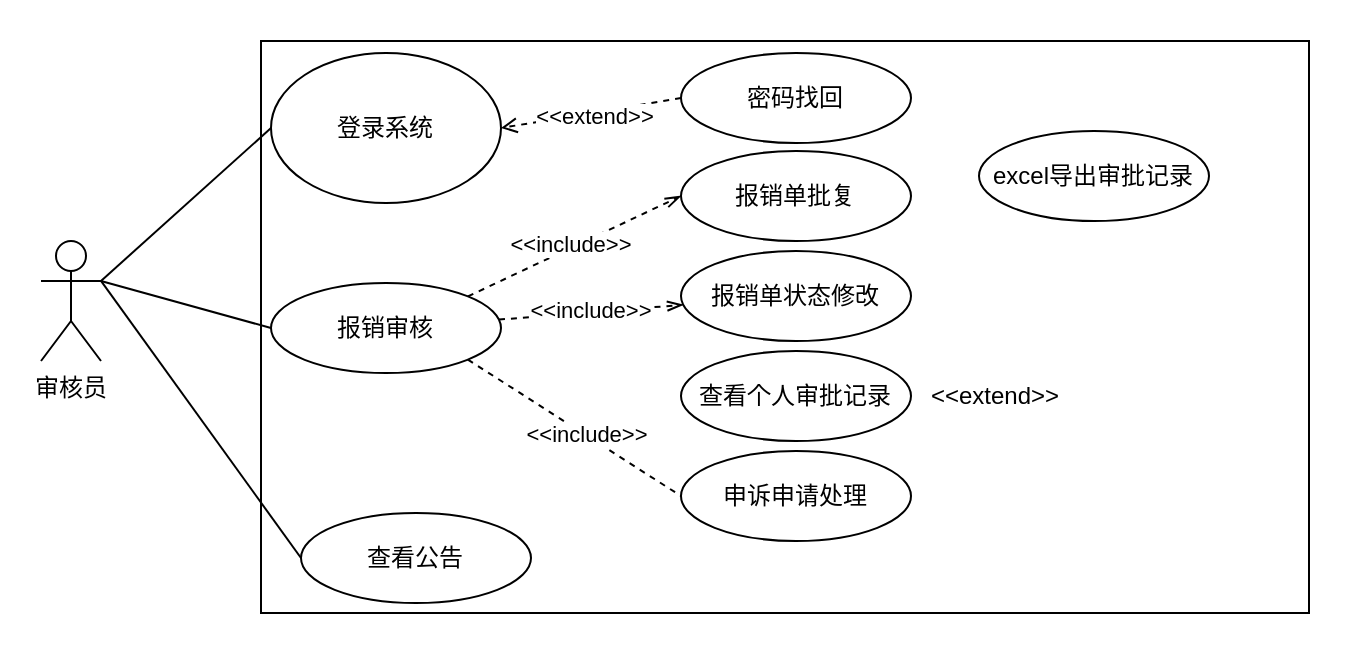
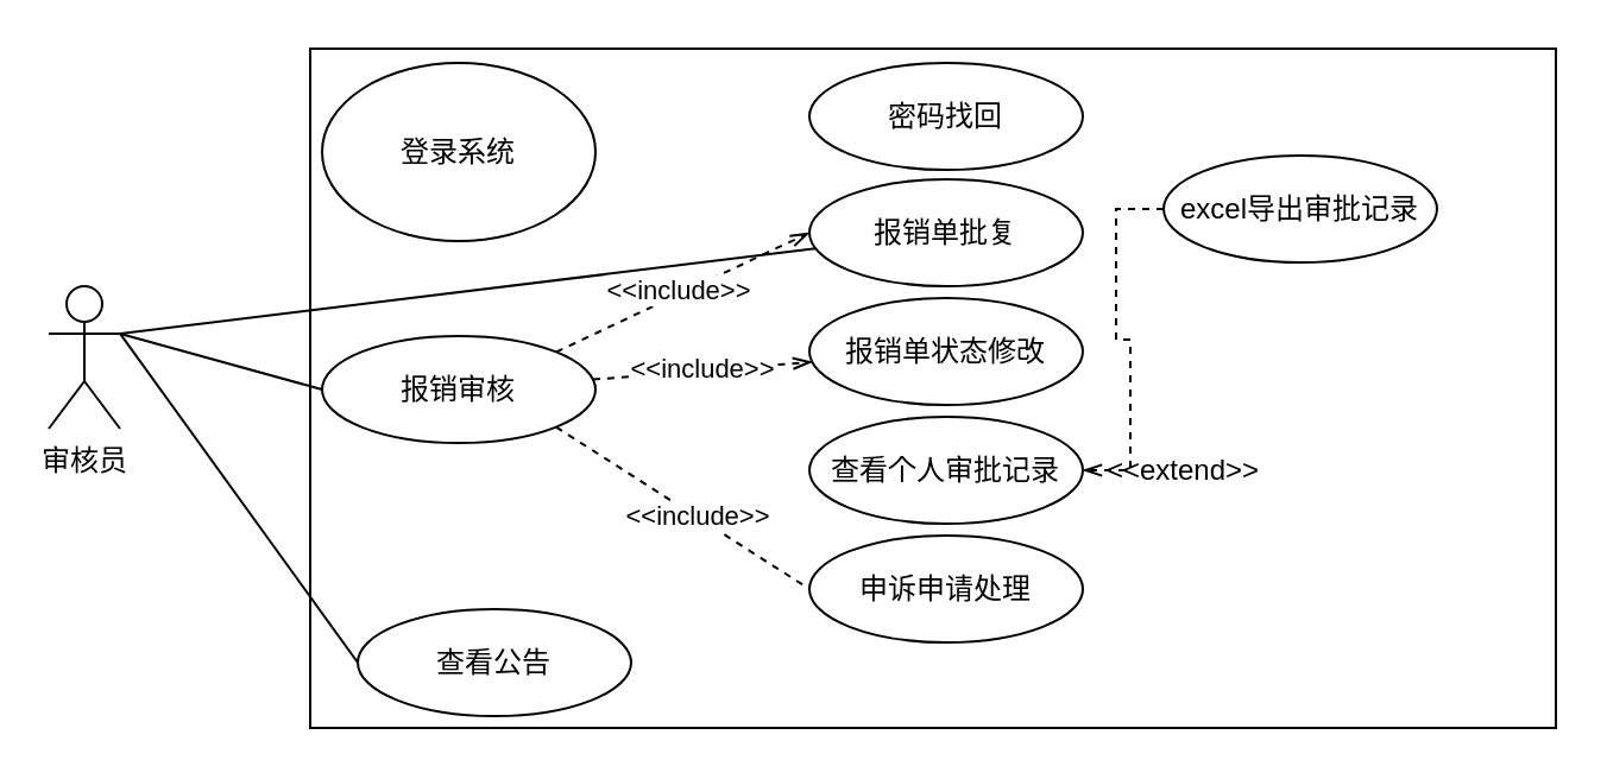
  <mxCell id="0" />
  <mxCell id="1" parent="0" />
  <mxCell id="2" value="" style="rounded=0;whiteSpace=wrap;html=1;" parent="1" vertex="1"><mxGeometry x="130" y="20" width="524" height="286" as="geometry" /></mxCell>
- <mxCell id="3" style="edgeStyle=none;rounded=0;orthogonalLoop=1;jettySize=auto;html=1;exitX=1;exitY=0.333;exitDx=0;exitDy=0;exitPerimeter=0;entryX=0;entryY=0.5;entryDx=0;entryDy=0;startArrow=none;startFill=0;endArrow=none;endFill=0;" parent="1" source="6" target="7" edge="1"><mxGeometry relative="1" as="geometry" /></mxCell>
+ <mxCell id="3" style="edgeStyle=none;rounded=0;orthogonalLoop=1;jettySize=auto;html=1;exitX=1;exitY=0.333;exitDx=0;exitDy=0;exitPerimeter=0;startArrow=none;startFill=0;endArrow=none;endFill=0;" parent="1" source="6" target="20" edge="1"><mxGeometry relative="1" as="geometry" /></mxCell>
  <mxCell id="4" style="edgeStyle=none;rounded=0;orthogonalLoop=1;jettySize=auto;html=1;exitX=1;exitY=0.333;exitDx=0;exitDy=0;exitPerimeter=0;startArrow=none;startFill=0;endArrow=none;endFill=0;entryX=0;entryY=0.5;entryDx=0;entryDy=0;" parent="1" source="6" target="17" edge="1"><mxGeometry relative="1" as="geometry" /></mxCell>
  <mxCell id="5" style="rounded=0;orthogonalLoop=1;jettySize=auto;html=1;exitX=1;exitY=0.333;exitDx=0;exitDy=0;exitPerimeter=0;entryX=0;entryY=0.5;entryDx=0;entryDy=0;endArrow=none;endFill=0;" edge="1" parent="1" source="6" target="25"><mxGeometry relative="1" as="geometry" /></mxCell>
  <mxCell id="6" value="审核员" style="shape=umlActor;verticalLabelPosition=bottom;verticalAlign=top;html=1;outlineConnect=0;" parent="1" vertex="1"><mxGeometry x="20" y="120" width="30" height="60" as="geometry" /></mxCell>
  <mxCell id="7" value="登录系统" style="ellipse;whiteSpace=wrap;html=1;" parent="1" vertex="1"><mxGeometry x="135" y="26" width="115" height="75" as="geometry" /></mxCell>
- <mxCell id="8" style="edgeStyle=none;rounded=0;orthogonalLoop=1;jettySize=auto;html=1;exitX=0;exitY=0.5;exitDx=0;exitDy=0;entryX=1;entryY=0.5;entryDx=0;entryDy=0;dashed=1;endArrow=open;endFill=0;" parent="1" source="10" target="7" edge="1" treatAsSingle="0"><mxGeometry relative="1" as="geometry" /></mxCell>
- <mxCell id="9" value="&amp;lt;&amp;lt;extend&amp;gt;&amp;gt;" style="edgeLabel;html=1;align=center;verticalAlign=middle;resizable=0;points=[];" parent="8" vertex="1" connectable="0"><mxGeometry x="0.17" y="-1" relative="1" as="geometry"><mxPoint x="8.57" y="1" as="offset" /></mxGeometry></mxCell>
  <mxCell id="10" value="密码找回" style="ellipse;whiteSpace=wrap;html=1;" parent="1" vertex="1"><mxGeometry x="340" y="26" width="115" height="45" as="geometry" /></mxCell>
  <mxCell id="11" style="rounded=0;orthogonalLoop=1;jettySize=auto;html=1;exitX=1;exitY=0;exitDx=0;exitDy=0;entryX=0;entryY=0.5;entryDx=0;entryDy=0;dashed=1;endArrow=openThin;endFill=0;" parent="1" source="17" target="20" edge="1" treatAsSingle="0"><mxGeometry relative="1" as="geometry" /></mxCell>
  <mxCell id="12" value="&amp;lt;&amp;lt;include&amp;gt;&amp;gt;" style="edgeLabel;html=1;align=center;verticalAlign=middle;resizable=0;points=[];" parent="11" vertex="1" connectable="0"><mxGeometry x="-0.342" y="-2" relative="1" as="geometry"><mxPoint x="15.2" y="-11.87" as="offset" /></mxGeometry></mxCell>
  <mxCell id="13" style="edgeStyle=none;rounded=0;orthogonalLoop=1;jettySize=auto;html=1;dashed=1;endArrow=openThin;endFill=0;" parent="1" source="17" target="18" edge="1" treatAsSingle="0"><mxGeometry relative="1" as="geometry" /></mxCell>
  <mxCell id="14" value="&amp;lt;&amp;lt;include&amp;gt;&amp;gt;" style="edgeLabel;html=1;align=center;verticalAlign=middle;resizable=0;points=[];" parent="13" vertex="1" connectable="0"><mxGeometry x="0.318" y="2" relative="1" as="geometry"><mxPoint x="-15" y="2" as="offset" /></mxGeometry></mxCell>
  <mxCell id="15" style="edgeStyle=none;rounded=0;orthogonalLoop=1;jettySize=auto;html=1;exitX=1;exitY=1;exitDx=0;exitDy=0;entryX=0;entryY=0.5;entryDx=0;entryDy=0;dashed=1;endArrow=none;endFill=0;" parent="1" source="17" target="23" edge="1" treatAsSingle="0"><mxGeometry relative="1" as="geometry" /></mxCell>
  <mxCell id="16" value="&amp;lt;&amp;lt;include&amp;gt;&amp;gt;" style="edgeLabel;html=1;align=center;verticalAlign=middle;resizable=0;points=[];" parent="15" vertex="1" connectable="0"><mxGeometry x="0.112" y="1" relative="1" as="geometry"><mxPoint as="offset" /></mxGeometry></mxCell>
  <mxCell id="17" value="报销审核" style="ellipse;whiteSpace=wrap;html=1;" parent="1" vertex="1"><mxGeometry x="135" y="141" width="115" height="45" as="geometry" /></mxCell>
  <mxCell id="18" value="报销单状态修改" style="ellipse;whiteSpace=wrap;html=1;" parent="1" vertex="1"><mxGeometry x="340" y="125" width="115" height="45" as="geometry" /></mxCell>
  <mxCell id="19" value="查看个人审批记录" style="ellipse;whiteSpace=wrap;html=1;" parent="1" vertex="1"><mxGeometry x="340" y="175" width="115" height="45" as="geometry" /></mxCell>
  <mxCell id="20" value="报销单批复" style="ellipse;whiteSpace=wrap;html=1;" parent="1" vertex="1"><mxGeometry x="340" y="75" width="115" height="45" as="geometry" /></mxCell>
+ <mxCell id="21" style="edgeStyle=orthogonalEdgeStyle;rounded=0;orthogonalLoop=1;jettySize=auto;html=1;entryX=1;entryY=0.5;entryDx=0;entryDy=0;startArrow=none;startFill=0;endArrow=openThin;endFill=0;dashed=1;" parent="1" source="22" target="19" edge="1"><mxGeometry relative="1" as="geometry" /></mxCell>
  <mxCell id="22" value="excel导出审批记录" style="ellipse;whiteSpace=wrap;html=1;" parent="1" vertex="1"><mxGeometry x="489" y="65" width="115" height="45" as="geometry" /></mxCell>
  <mxCell id="23" value="申诉申请处理" style="ellipse;whiteSpace=wrap;html=1;" parent="1" vertex="1"><mxGeometry x="340" y="225" width="115" height="45" as="geometry" /></mxCell>
  <mxCell id="24" value="&amp;lt;&amp;lt;extend&amp;gt;&amp;gt;" style="text;html=1;align=center;verticalAlign=middle;resizable=0;points=[];autosize=1;" parent="1" vertex="1"><mxGeometry x="460" y="188.5" width="74" height="18" as="geometry" /></mxCell>
  <mxCell id="25" value="查看公告" style="ellipse;whiteSpace=wrap;html=1;" vertex="1" parent="1"><mxGeometry x="150" y="256" width="115" height="45" as="geometry" /></mxCell>
